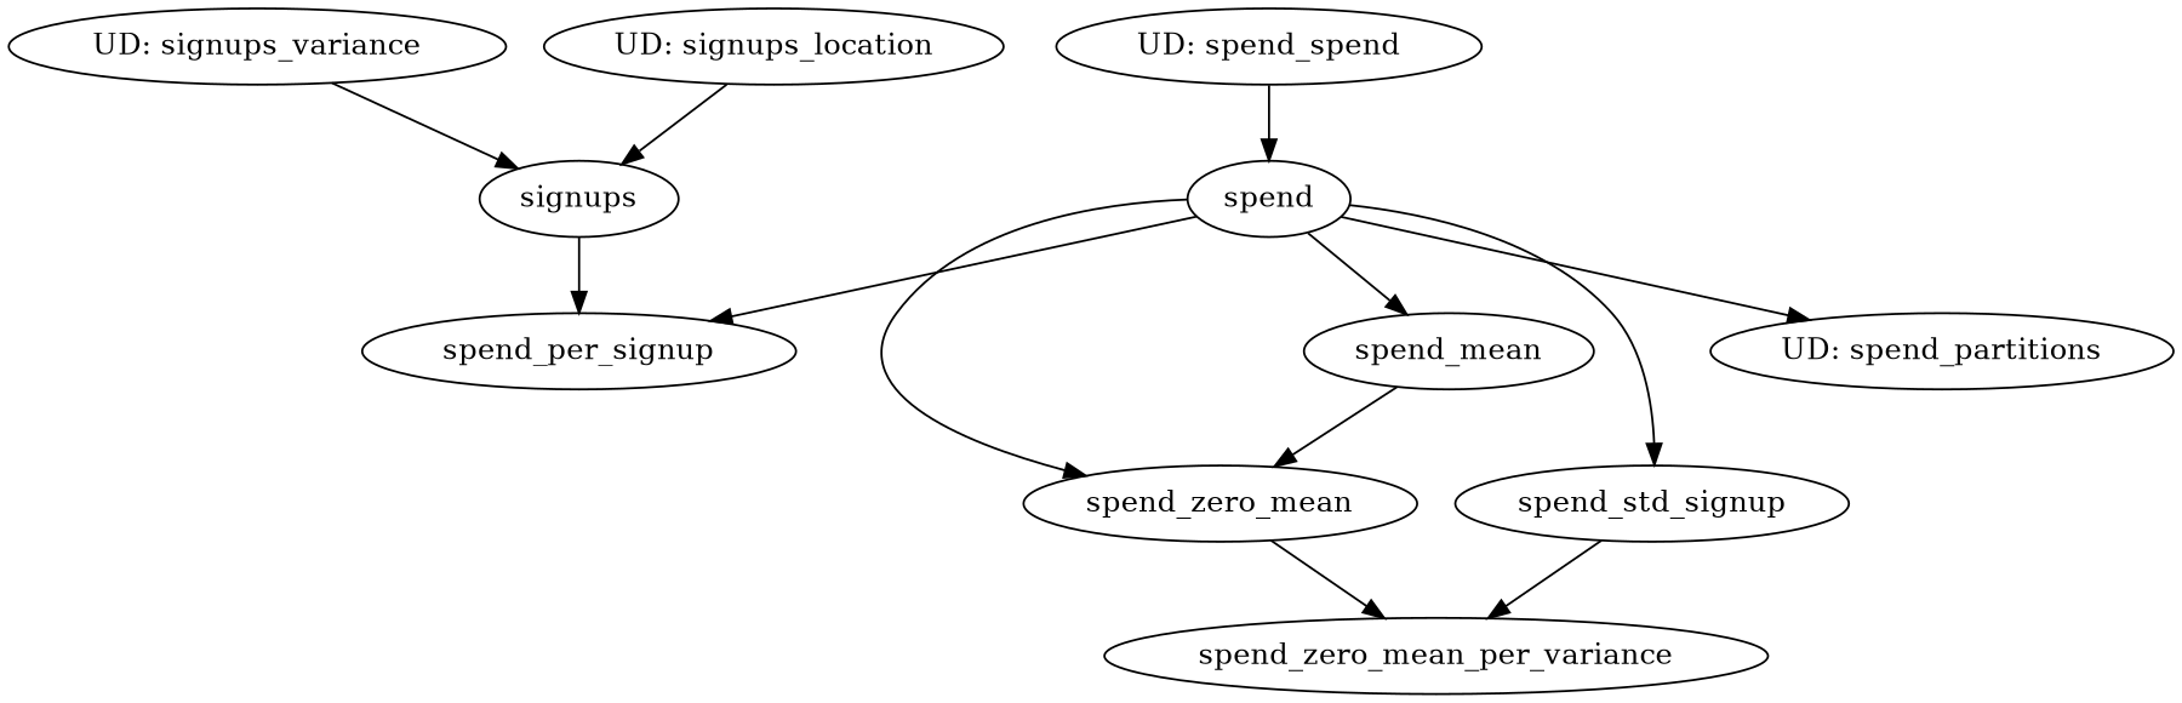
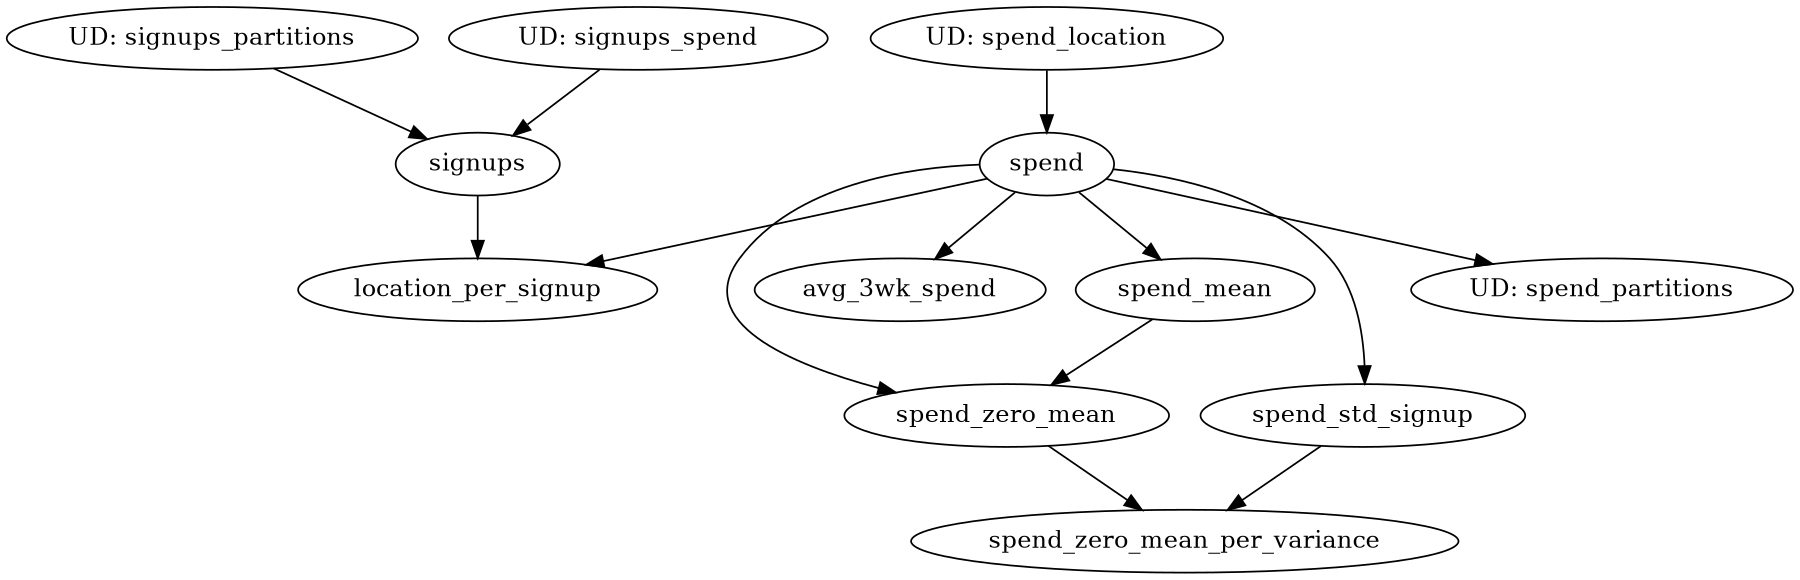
  digraph {
    n1 [label=spend]
    n2 [label=spend_zero_mean]
+   n3 [label=avg_3wk_spend]
    n4 [label=spend_mean]
    n5 [label=spend_std_signup]
-   n6 [label=spend_per_signup]
+   n6 [label=location_per_signup]
    n7 [label="UD: spend_partitions"]
    n8 [label=spend_zero_mean_per_variance]
    n9 [label=signups]
-   n10 [label="UD: signups_variance"]
-   n11 [label="UD: signups_location"]
-   n12 [label="UD: spend_spend"]
+   n10 [label="UD: signups_partitions"]
+   n11 [label="UD: signups_spend"]
+   n12 [label="UD: spend_location"]
    n1 -> n2
+   n1 -> n3
    n1 -> n4
    n1 -> n5
    n1 -> n6
    n1 -> n7
    n2 -> n8
    n4 -> n2
    n5 -> n8
    n9 -> n6
    n10 -> n9
    n11 -> n9
    n12 -> n1
  }
